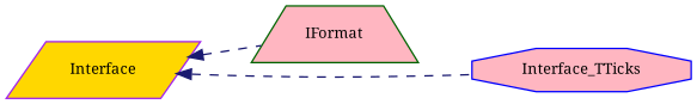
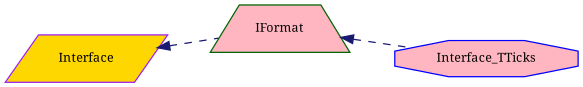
  digraph {
    fontname="Noto Serif"
    rankdir=LR
    node [fillcolor=lightpink fontname="Noto Serif" fontsize=10 style=filled]
    edge [color=midnightblue dir=back fontname="Noto Serif" fontsize=10 labelfontname=Helvetica labelfontsize=10 style=dashed]
    n1 [color=darkgreen fontcolor=black height=0.2 label=IFormat shape=trapezium width=0.4]
    n2 [color=blue height=0.2 label=Interface_TTicks shape=octagon width=0.4]
    n3 [color=purple fillcolor=gold height=0.2 label=Interface shape=parallelogram width=0.4]
-   n3 -> n2
+   n1 -> n2
    n3 -> n1
  }
